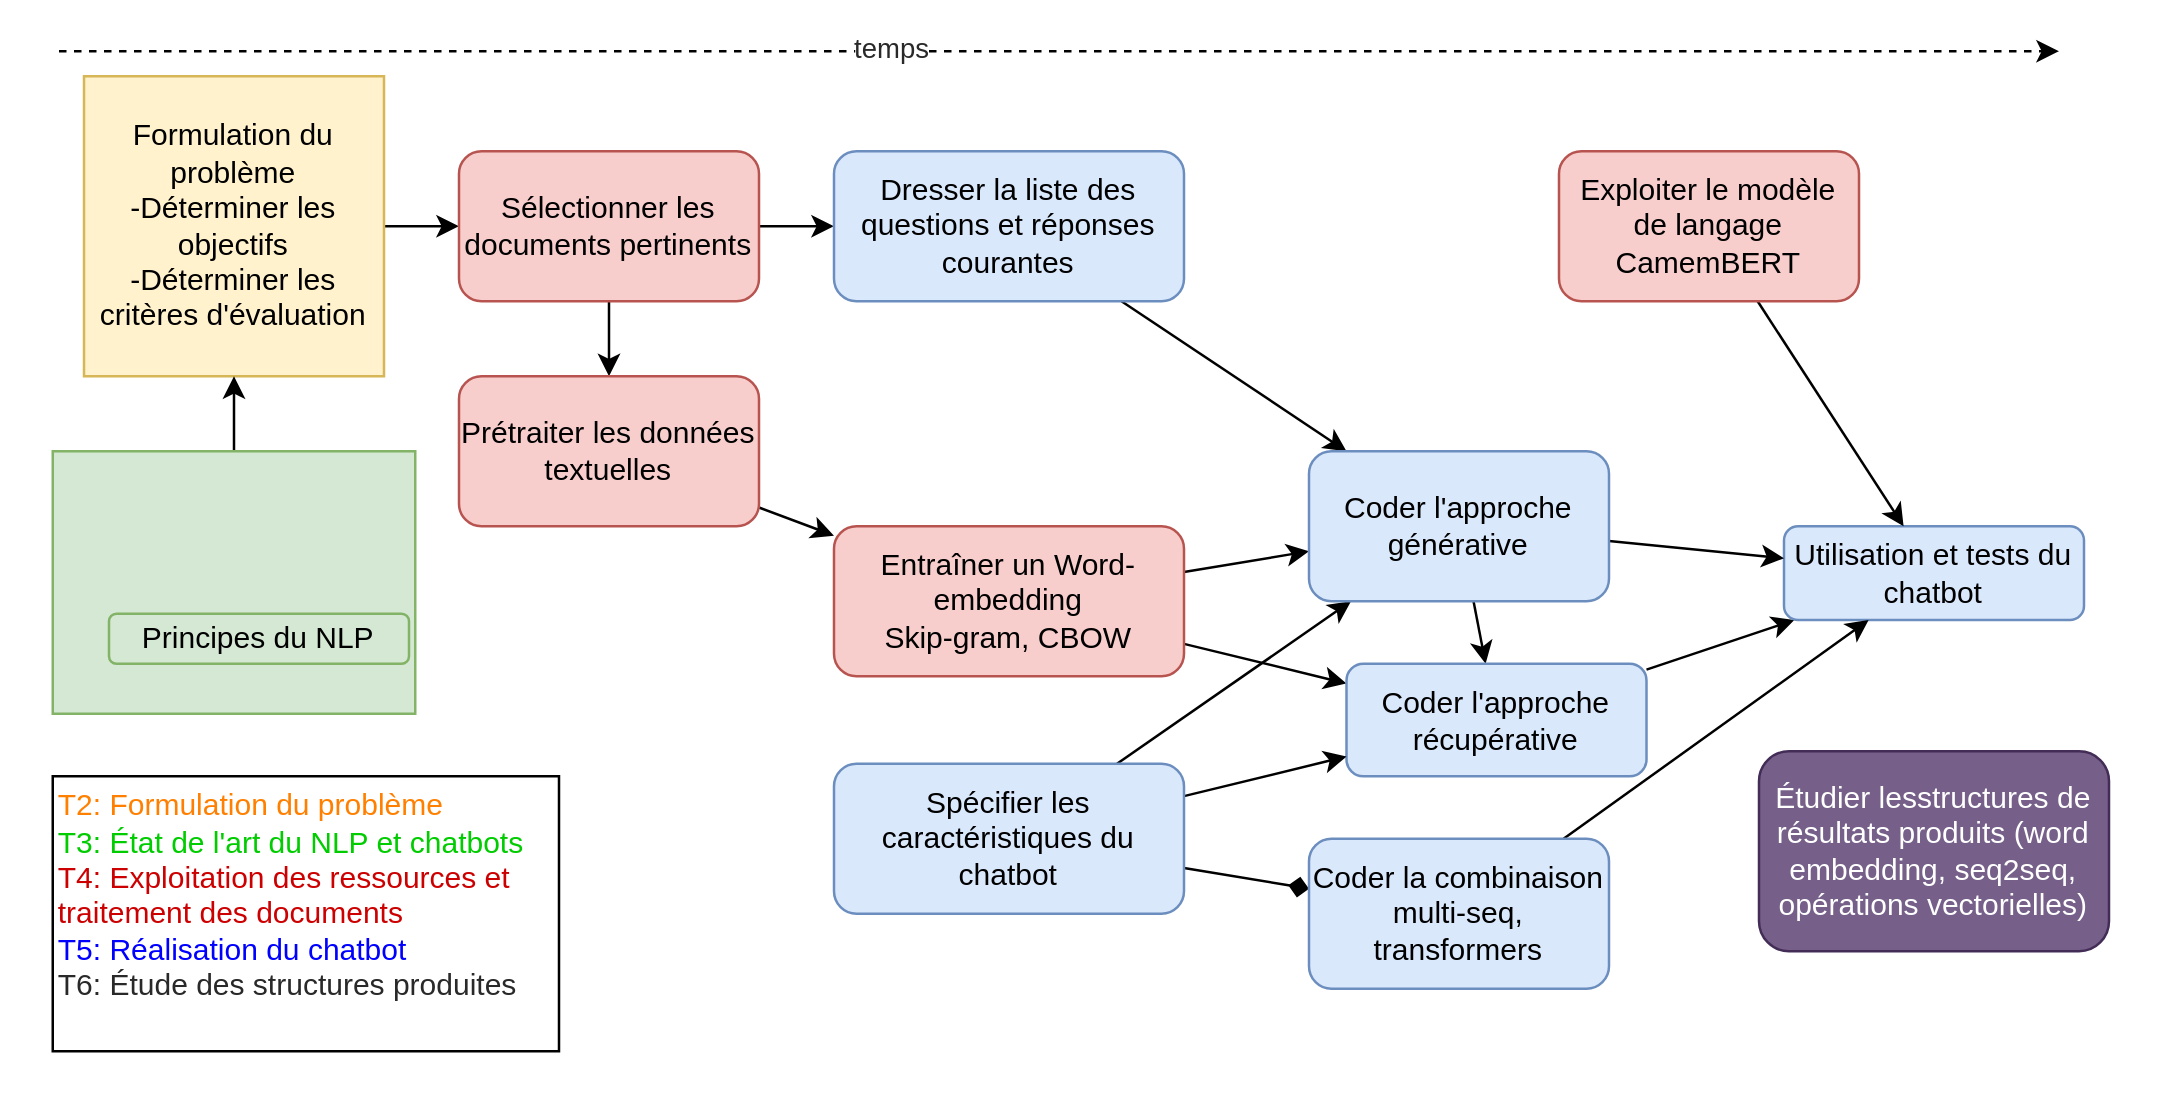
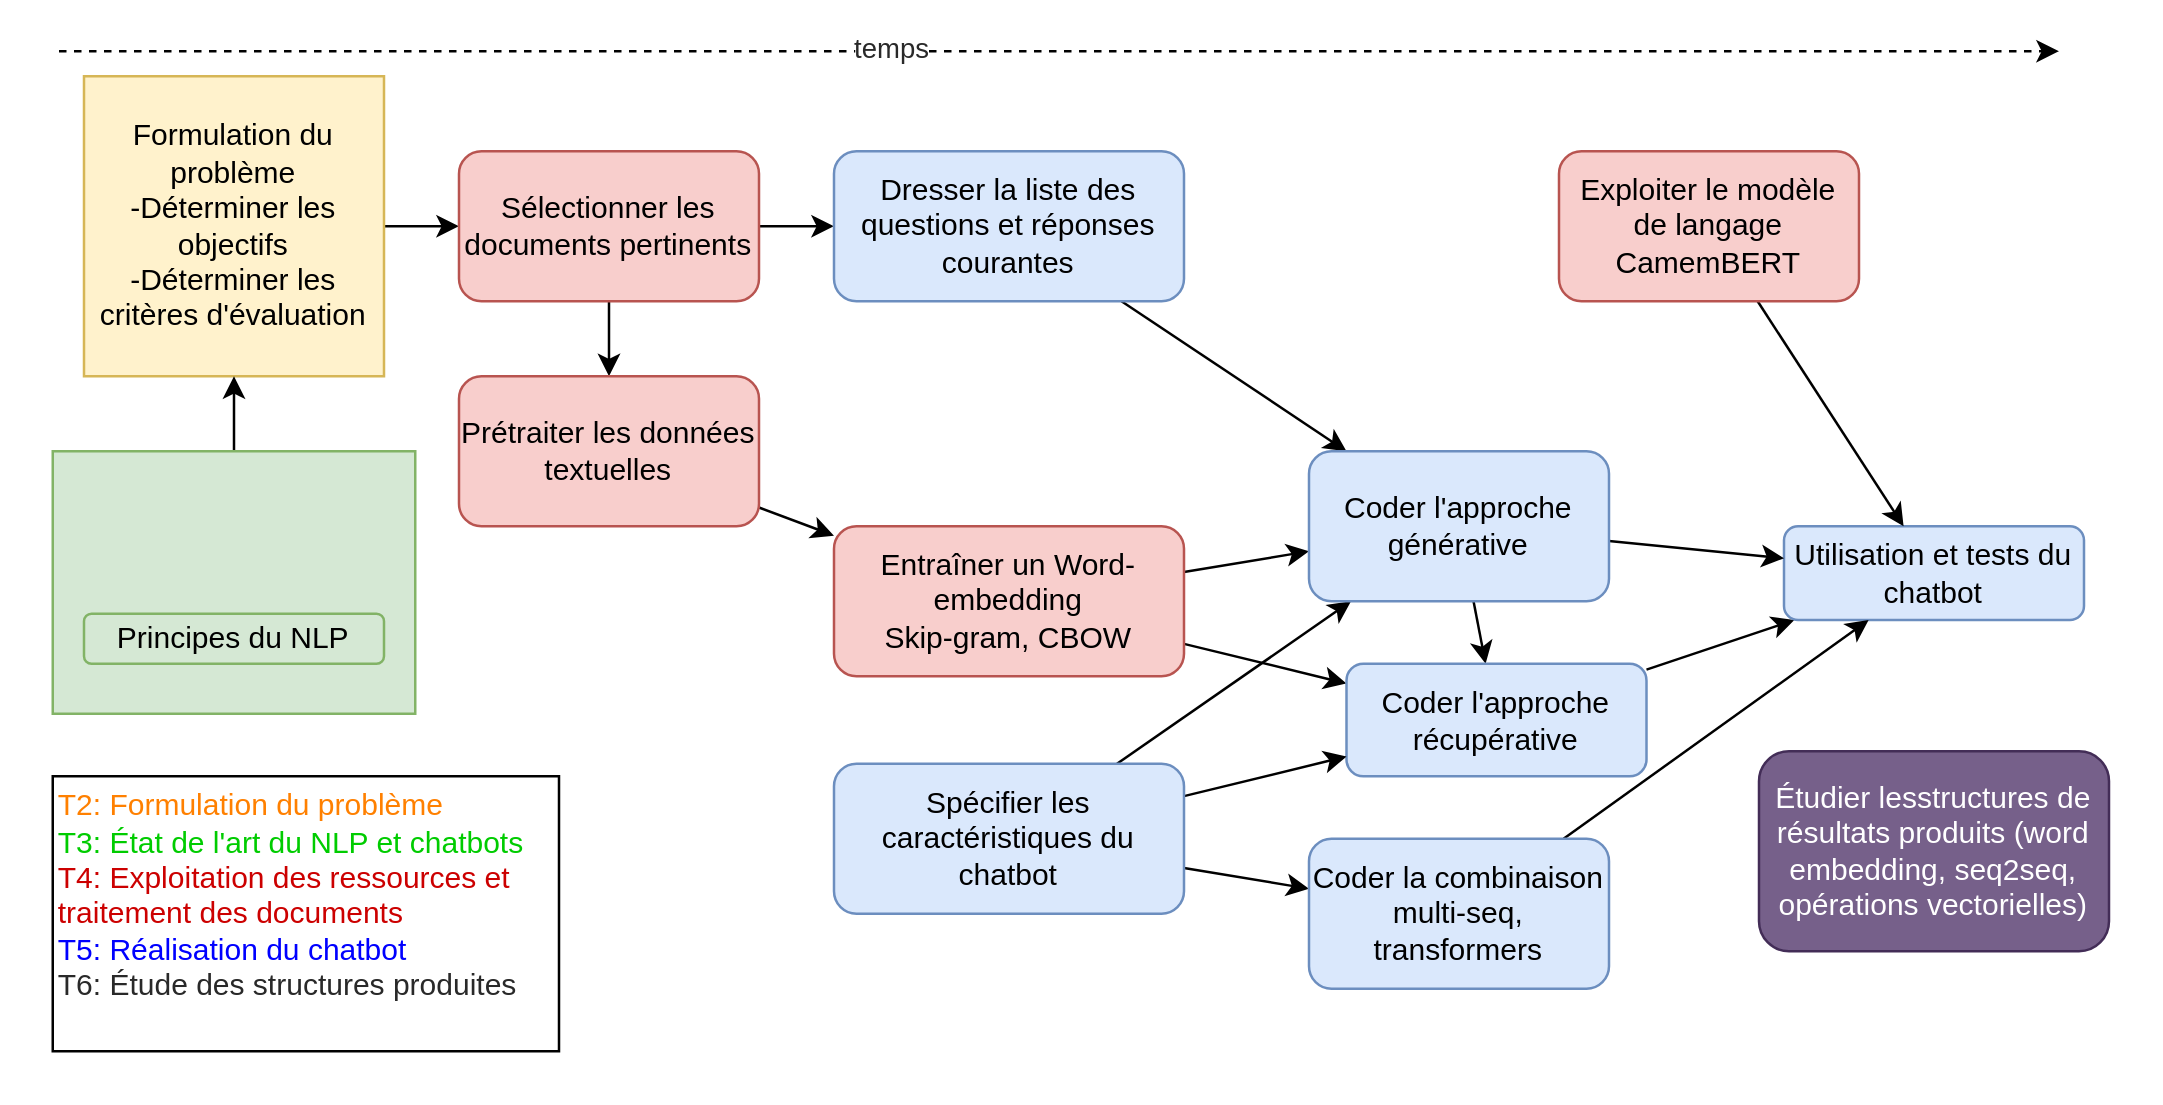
  <mxCell id="0" />
  <mxCell id="1" parent="0" />
  <mxCell id="2" value="" style="edgeStyle=none;rounded=0;orthogonalLoop=1;jettySize=auto;html=1;" edge="1" parent="1" source="3" target="8"><mxGeometry relative="1" as="geometry" /></mxCell>
  <mxCell id="3" value="&lt;div&gt;Formulation du problème&lt;/div&gt;&lt;div&gt;-Déterminer les objectifs&lt;/div&gt;&lt;div&gt;-Déterminer les critères d'évaluation&lt;/div&gt;" style="rounded=0;whiteSpace=wrap;html=1;fillColor=#fff2cc;strokeColor=#d6b656;" vertex="1" parent="1"><mxGeometry x="33" y="30" width="120" height="120" as="geometry" /></mxCell>
  <mxCell id="4" value="" style="edgeStyle=none;rounded=0;orthogonalLoop=1;jettySize=auto;html=1;" edge="1" parent="1" source="5" target="3"><mxGeometry relative="1" as="geometry" /></mxCell>
  <mxCell id="5" value="" style="rounded=0;whiteSpace=wrap;html=1;fillColor=#d5e8d4;strokeColor=#82b366;" vertex="1" parent="1"><mxGeometry x="20.5" y="180" width="145" height="105" as="geometry" /></mxCell>
  <mxCell id="6" value="" style="rounded=0;orthogonalLoop=1;jettySize=auto;html=1;" edge="1" parent="1" source="8" target="13"><mxGeometry relative="1" as="geometry" /></mxCell>
  <mxCell id="7" value="" style="edgeStyle=none;rounded=0;orthogonalLoop=1;jettySize=auto;html=1;" edge="1" parent="1" source="8" target="17"><mxGeometry relative="1" as="geometry" /></mxCell>
  <mxCell id="8" value="Sélectionner les documents pertinents" style="rounded=1;whiteSpace=wrap;html=1;fillColor=#f8cecc;strokeColor=#b85450;" vertex="1" parent="1"><mxGeometry x="183" y="60" width="120" height="60" as="geometry" /></mxCell>
  <mxCell id="9" value="" style="edgeStyle=none;rounded=0;orthogonalLoop=1;jettySize=auto;html=1;" edge="1" parent="1" source="11" target="19"><mxGeometry relative="1" as="geometry" /></mxCell>
  <mxCell id="10" value="" style="edgeStyle=none;rounded=0;orthogonalLoop=1;jettySize=auto;html=1;" edge="1" parent="1" source="11" target="31"><mxGeometry relative="1" as="geometry" /></mxCell>
  <mxCell id="11" value="&lt;div&gt;Entraîner un Word-embedding &lt;br&gt;&lt;/div&gt;&lt;div&gt;Skip-gram, CBOW&lt;br&gt;&lt;/div&gt;" style="rounded=1;whiteSpace=wrap;html=1;fillColor=#f8cecc;strokeColor=#b85450;" vertex="1" parent="1"><mxGeometry x="333" y="210" width="140" height="60" as="geometry" /></mxCell>
  <mxCell id="12" value="" style="rounded=0;orthogonalLoop=1;jettySize=auto;html=1;" edge="1" parent="1" source="13" target="11"><mxGeometry relative="1" as="geometry" /></mxCell>
  <mxCell id="13" value="Prétraiter les données textuelles" style="rounded=1;whiteSpace=wrap;html=1;fillColor=#f8cecc;strokeColor=#b85450;" vertex="1" parent="1"><mxGeometry x="183" y="150" width="120" height="60" as="geometry" /></mxCell>
- <mxCell id="14" value="Principes du NLP" style="rounded=1;whiteSpace=wrap;html=1;fillColor=#d5e8d4;strokeColor=#82b366;" vertex="1" parent="1"><mxGeometry x="43" y="245" width="120" height="20" as="geometry" /></mxCell>
+ <mxCell id="14" value="Principes du NLP" style="rounded=1;whiteSpace=wrap;html=1;fillColor=#d5e8d4;strokeColor=#82b366;" vertex="1" parent="1"><mxGeometry x="33" y="245" width="120" height="20" as="geometry" /></mxCell>
  <mxCell id="15" value="" style="edgeStyle=none;rounded=0;orthogonalLoop=1;jettySize=auto;html=1;startArrow=none;" edge="1" parent="1" source="31" target="19"><mxGeometry relative="1" as="geometry" /></mxCell>
  <mxCell id="16" value="" style="edgeStyle=none;rounded=0;orthogonalLoop=1;jettySize=auto;html=1;" edge="1" parent="1" source="17" target="31"><mxGeometry relative="1" as="geometry" /></mxCell>
  <mxCell id="17" value="Dresser la liste des questions et réponses courantes" style="rounded=1;whiteSpace=wrap;html=1;fillColor=#dae8fc;strokeColor=#6c8ebf;" vertex="1" parent="1"><mxGeometry x="333" y="60" width="140" height="60" as="geometry" /></mxCell>
  <mxCell id="18" value="" style="edgeStyle=none;rounded=0;orthogonalLoop=1;jettySize=auto;html=1;" edge="1" parent="1" source="19" target="25"><mxGeometry relative="1" as="geometry" /></mxCell>
  <mxCell id="19" value="&lt;div&gt;Coder l'approche récupérative&lt;/div&gt;" style="rounded=1;whiteSpace=wrap;html=1;fillColor=#dae8fc;strokeColor=#6c8ebf;" vertex="1" parent="1"><mxGeometry x="538" y="265" width="120" height="45" as="geometry" /></mxCell>
  <mxCell id="20" value="Étudier lesstructures de résultats produits (word embedding, seq2seq, opérations vectorielles)" style="rounded=1;whiteSpace=wrap;html=1;fillColor=#76608a;fontColor=#ffffff;strokeColor=#432D57;" vertex="1" parent="1"><mxGeometry x="703" y="300" width="140" height="80" as="geometry" /></mxCell>
  <mxCell id="21" value="" style="edgeStyle=none;rounded=0;orthogonalLoop=1;jettySize=auto;html=1;" edge="1" parent="1" source="24" target="19"><mxGeometry relative="1" as="geometry" /></mxCell>
- <mxCell id="22" value="" style="edgeStyle=none;rounded=0;orthogonalLoop=1;jettySize=auto;html=1;endArrow=diamond;" edge="1" parent="1" source="24" target="27"><mxGeometry relative="1" as="geometry" /></mxCell>
+ <mxCell id="22" value="" style="edgeStyle=none;rounded=0;orthogonalLoop=1;jettySize=auto;html=1;" edge="1" parent="1" source="24" target="27"><mxGeometry relative="1" as="geometry" /></mxCell>
  <mxCell id="23" value="" style="edgeStyle=none;rounded=0;orthogonalLoop=1;jettySize=auto;html=1;" edge="1" parent="1" source="24" target="31"><mxGeometry relative="1" as="geometry" /></mxCell>
  <mxCell id="24" value="Spécifier les caractéristiques du chatbot" style="rounded=1;whiteSpace=wrap;html=1;fillColor=#dae8fc;strokeColor=#6c8ebf;" vertex="1" parent="1"><mxGeometry x="333" y="305" width="140" height="60" as="geometry" /></mxCell>
  <mxCell id="25" value="&lt;div&gt;Utilisation et tests du chatbot&lt;/div&gt;" style="rounded=1;whiteSpace=wrap;html=1;fillColor=#dae8fc;strokeColor=#6c8ebf;" vertex="1" parent="1"><mxGeometry x="713" y="210" width="120" height="37.5" as="geometry" /></mxCell>
  <mxCell id="26" value="" style="edgeStyle=none;rounded=0;orthogonalLoop=1;jettySize=auto;html=1;" edge="1" parent="1" source="27" target="25"><mxGeometry relative="1" as="geometry" /></mxCell>
  <mxCell id="27" value="Coder la combinaison multi-seq, transformers" style="rounded=1;whiteSpace=wrap;html=1;fillColor=#dae8fc;strokeColor=#6c8ebf;" vertex="1" parent="1"><mxGeometry x="523" y="335" width="120" height="60" as="geometry" /></mxCell>
  <mxCell id="28" value="" style="edgeStyle=none;rounded=0;orthogonalLoop=1;jettySize=auto;html=1;" edge="1" parent="1" source="31" target="25"><mxGeometry relative="1" as="geometry" /></mxCell>
  <mxCell id="29" value="" style="edgeStyle=none;rounded=0;orthogonalLoop=1;jettySize=auto;html=1;" edge="1" parent="1" source="30" target="25"><mxGeometry relative="1" as="geometry" /></mxCell>
  <mxCell id="30" value="Exploiter le modèle de langage CamemBERT" style="rounded=1;whiteSpace=wrap;html=1;fillColor=#f8cecc;strokeColor=#b85450;" vertex="1" parent="1"><mxGeometry x="623" y="60" width="120" height="60" as="geometry" /></mxCell>
  <mxCell id="31" value="&lt;div&gt;Coder l'approche générative&lt;/div&gt;" style="rounded=1;whiteSpace=wrap;html=1;fillColor=#dae8fc;strokeColor=#6c8ebf;" vertex="1" parent="1"><mxGeometry x="523" y="180" width="120" height="60" as="geometry" /></mxCell>
  <mxCell id="32" value="&lt;div align=&quot;left&quot;&gt;&lt;font color=&quot;#00CC00&quot;&gt;&lt;font color=&quot;#FF8000&quot;&gt;T2: Formulation du problème&lt;/font&gt;&lt;/font&gt;&lt;/div&gt;&lt;div align=&quot;left&quot;&gt;&lt;font color=&quot;#00CC00&quot;&gt;T3: État de l'art du NLP et chatbots&lt;/font&gt;&lt;/div&gt;&lt;div align=&quot;left&quot;&gt;&lt;font color=&quot;#CC0000&quot;&gt;T4: Exploitation des ressources et traitement des documents&lt;/font&gt;&lt;/div&gt;&lt;div align=&quot;left&quot;&gt;&lt;font color=&quot;#0000FF&quot;&gt;T5: Réalisation du chatbot&lt;/font&gt;&lt;/div&gt;&lt;div align=&quot;left&quot;&gt;&lt;font color=&quot;#292929&quot;&gt;T6: Étude des structures produites&lt;/font&gt;&lt;br&gt;&lt;/div&gt;&lt;div align=&quot;left&quot;&gt;&lt;br&gt;&lt;/div&gt;" style="rounded=0;whiteSpace=wrap;html=1;align=left;" vertex="1" parent="1"><mxGeometry x="20.5" y="310" width="202.5" height="110" as="geometry" /></mxCell>
  <mxCell id="33" value="" style="endArrow=classic;html=1;rounded=0;fontColor=#292929;dashed=1;" edge="1" parent="1"><mxGeometry width="50" height="50" relative="1" as="geometry"><mxPoint x="23" y="20" as="sourcePoint" /><mxPoint x="823" y="20" as="targetPoint" /></mxGeometry></mxCell>
  <mxCell id="34" value="&lt;div&gt;temps&lt;/div&gt;" style="edgeLabel;html=1;align=center;verticalAlign=middle;resizable=0;points=[];fontColor=#292929;" vertex="1" connectable="0" parent="33"><mxGeometry x="-0.171" y="2" relative="1" as="geometry"><mxPoint as="offset" /></mxGeometry></mxCell>
